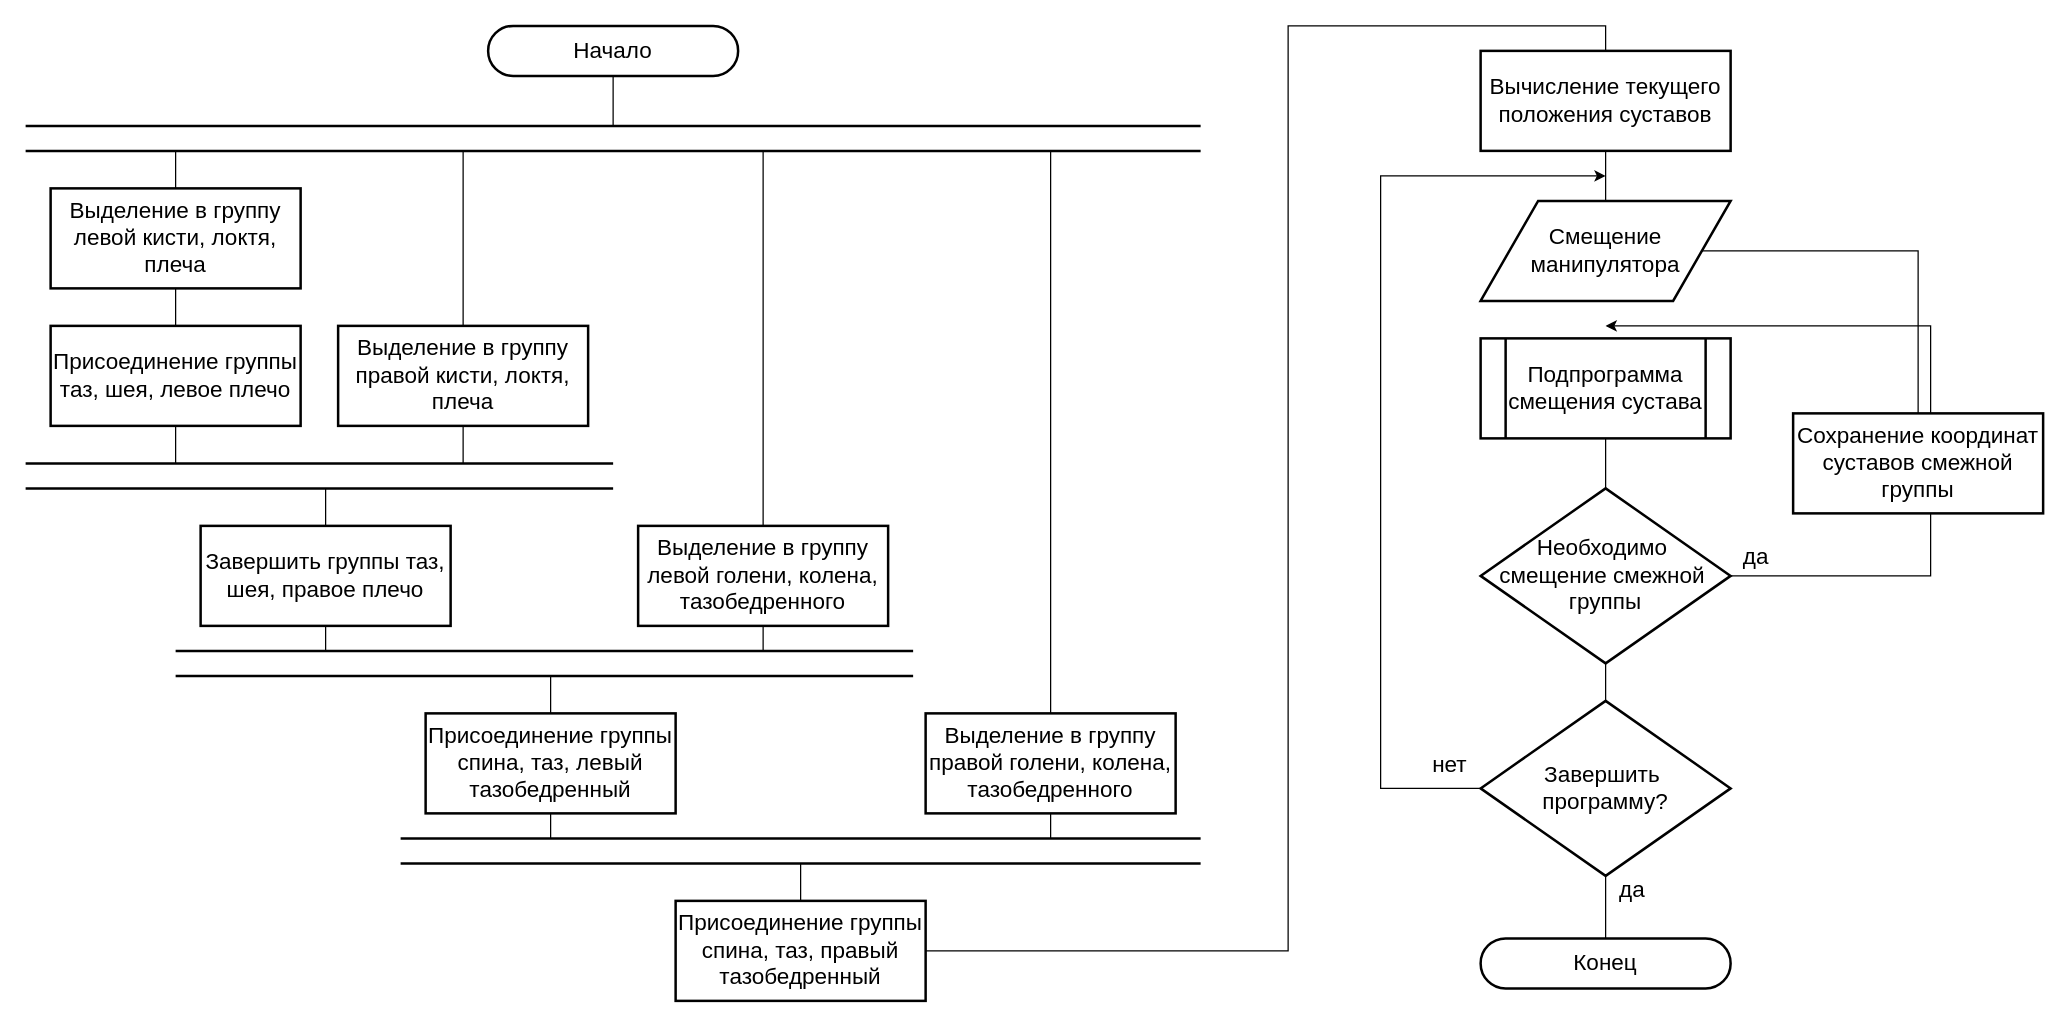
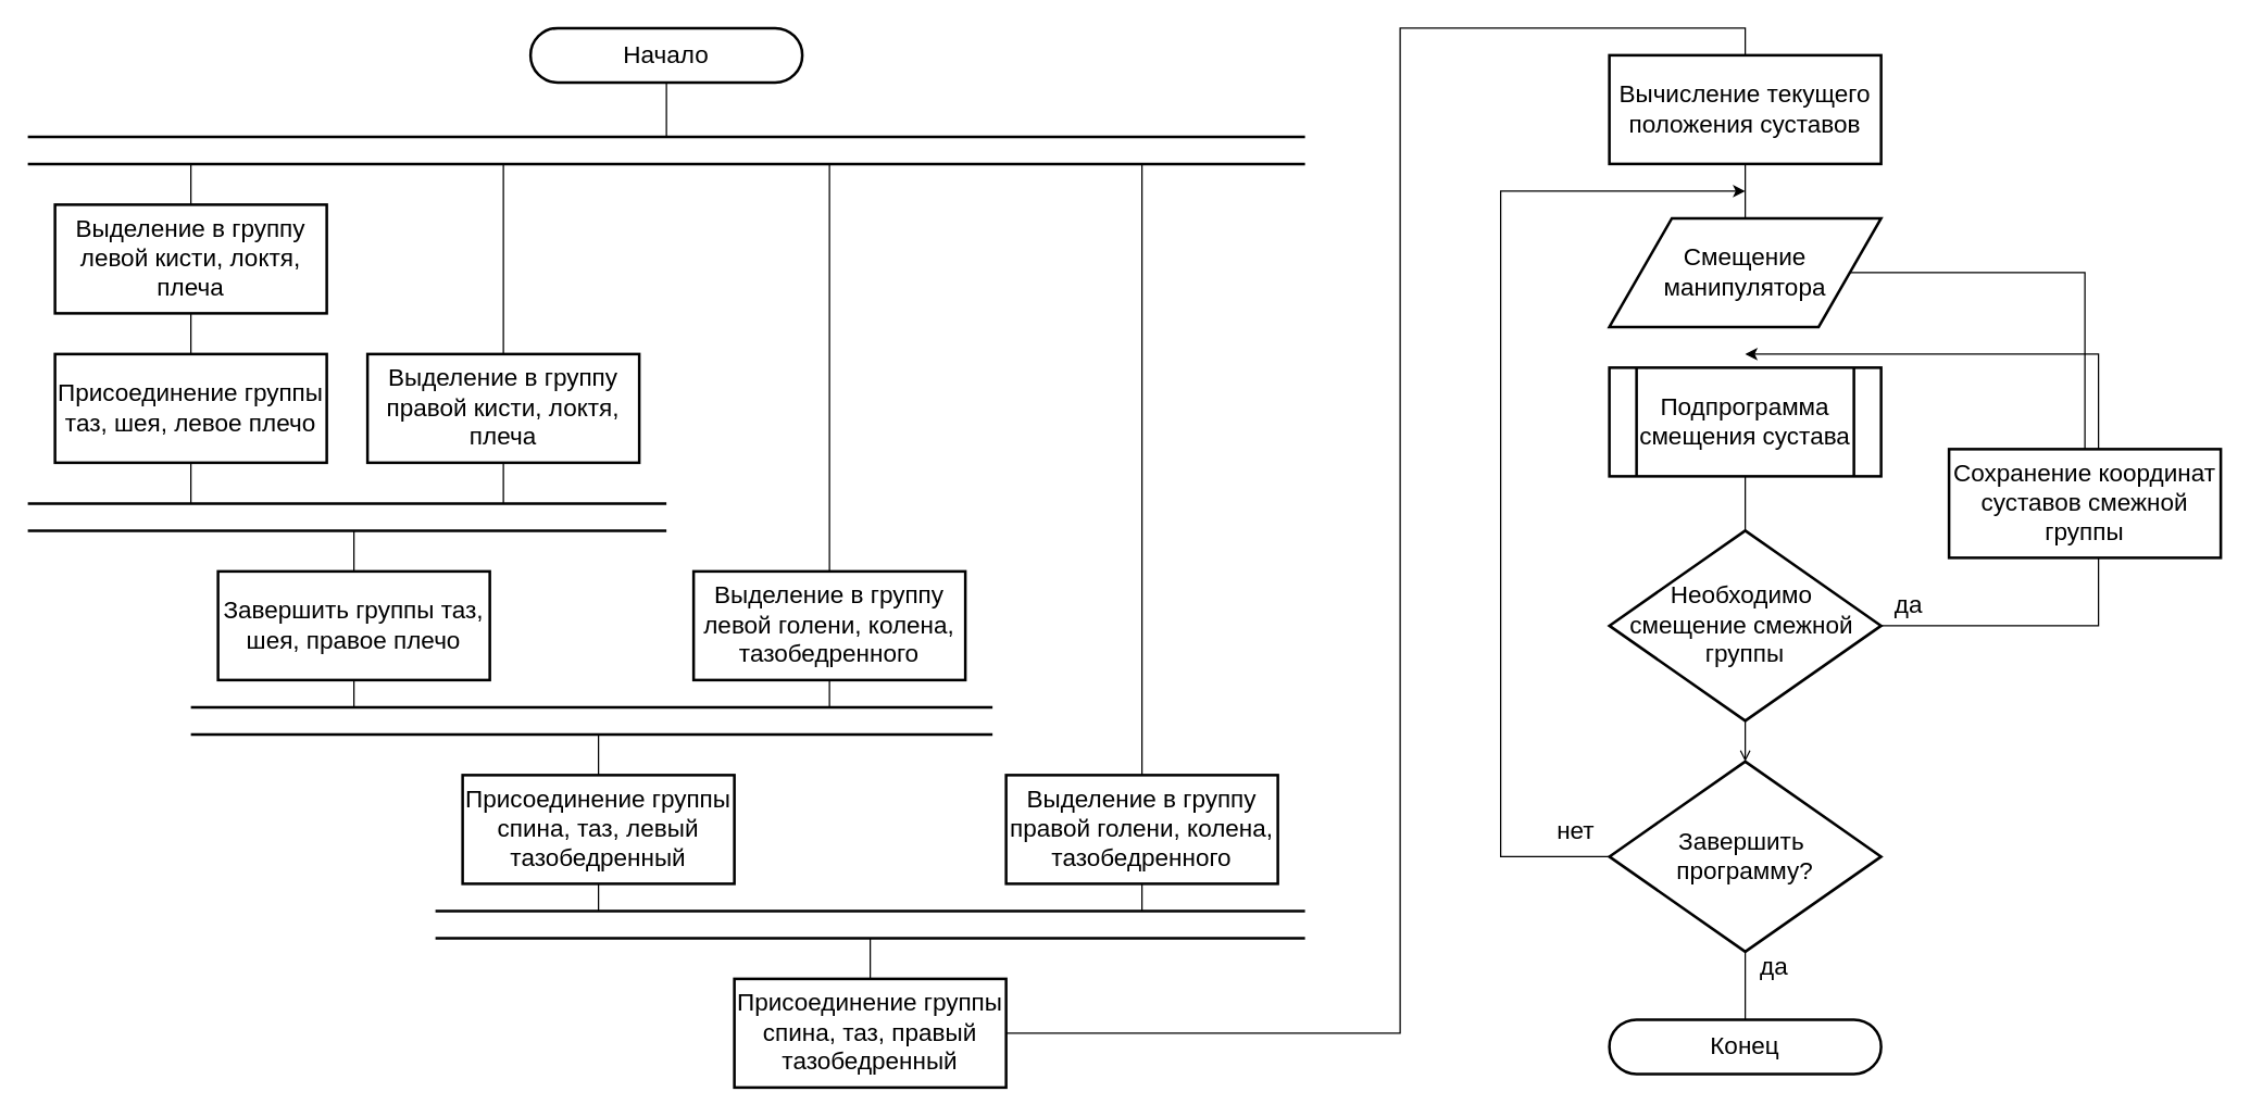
  <mxCell id="0" />
  <mxCell id="1" parent="0" />
  <mxCell id="2" style="edgeStyle=orthogonalEdgeStyle;rounded=0;orthogonalLoop=1;jettySize=auto;html=1;endArrow=none;startFill=0;" parent="1" source="3" edge="1"><mxGeometry relative="1" as="geometry"><mxPoint x="490" y="100" as="targetPoint" /></mxGeometry></mxCell>
  <mxCell id="3" value="&lt;font style=&quot;font-size: 18px;&quot;&gt;Начало&lt;/font&gt;" style="rounded=1;whiteSpace=wrap;html=1;absoluteArcSize=1;arcSize=72;strokeWidth=2;" parent="1" vertex="1"><mxGeometry x="390" y="20" width="200" height="40" as="geometry" /></mxCell>
  <mxCell id="4" style="edgeStyle=orthogonalEdgeStyle;rounded=0;orthogonalLoop=1;jettySize=auto;html=1;entryX=0.5;entryY=0;entryDx=0;entryDy=0;endArrow=none;startFill=0;" edge="1" parent="1" source="5" target="7"><mxGeometry relative="1" as="geometry" /></mxCell>
  <mxCell id="5" value="&lt;font style=&quot;font-size: 18px;&quot;&gt;Вычисление текущего положения суставов&lt;/font&gt;" style="rounded=0;whiteSpace=wrap;html=1;absoluteArcSize=1;arcSize=14;strokeWidth=2;" parent="1" vertex="1"><mxGeometry x="1184" y="40" width="200" height="80" as="geometry" /></mxCell>
  <mxCell id="6" value="" style="edgeStyle=orthogonalEdgeStyle;rounded=0;orthogonalLoop=1;jettySize=auto;html=1;endArrow=none;startFill=0;" parent="1" source="7" target="20" edge="1"><mxGeometry relative="1" as="geometry" /></mxCell>
  <mxCell id="7" value="&lt;span style=&quot;font-size: 18px;&quot;&gt;Смещение манипулятора&lt;/span&gt;" style="shape=parallelogram;html=1;strokeWidth=2;perimeter=parallelogramPerimeter;whiteSpace=wrap;rounded=0;arcSize=12;size=0.23;" parent="1" vertex="1"><mxGeometry x="1184" y="160" width="200" height="80" as="geometry" /></mxCell>
  <mxCell id="8" style="edgeStyle=orthogonalEdgeStyle;rounded=0;orthogonalLoop=1;jettySize=auto;html=1;exitX=0;exitY=0.5;exitDx=0;exitDy=0;exitPerimeter=0;" parent="1" source="12" edge="1"><mxGeometry relative="1" as="geometry"><mxPoint x="1284" y="140" as="targetPoint" /><Array as="points"><mxPoint x="1104" y="630" /><mxPoint x="1104" y="140" /></Array></mxGeometry></mxCell>
  <mxCell id="9" value="&lt;font style=&quot;font-size: 18px;&quot;&gt;нет&lt;/font&gt;" style="edgeLabel;html=1;align=center;verticalAlign=middle;resizable=0;points=[];" parent="8" vertex="1" connectable="0"><mxGeometry x="-0.845" y="2" relative="1" as="geometry"><mxPoint x="32" y="-22" as="offset" /></mxGeometry></mxCell>
  <mxCell id="10" value="" style="edgeStyle=orthogonalEdgeStyle;rounded=0;orthogonalLoop=1;jettySize=auto;html=1;endArrow=none;endFill=0;" parent="1" source="12" target="13" edge="1"><mxGeometry relative="1" as="geometry" /></mxCell>
  <mxCell id="11" value="&lt;font style=&quot;font-size: 18px;&quot;&gt;да&lt;/font&gt;" style="edgeLabel;html=1;align=center;verticalAlign=middle;resizable=0;points=[];" parent="10" vertex="1" connectable="0"><mxGeometry x="-0.097" y="1" relative="1" as="geometry"><mxPoint x="19" y="-13" as="offset" /></mxGeometry></mxCell>
  <mxCell id="12" value="&lt;div&gt;&lt;span style=&quot;font-size: 18px;&quot;&gt;Завершить&amp;nbsp;&lt;/span&gt;&lt;/div&gt;&lt;div&gt;&lt;span style=&quot;font-size: 18px;&quot;&gt;программу?&lt;/span&gt;&lt;/div&gt;" style="strokeWidth=2;html=1;shape=mxgraph.flowchart.decision;whiteSpace=wrap;" parent="1" vertex="1"><mxGeometry x="1184" y="560" width="200" height="140" as="geometry" /></mxCell>
  <mxCell id="13" value="&lt;span style=&quot;font-size: 18px;&quot;&gt;Конец&lt;/span&gt;" style="rounded=1;whiteSpace=wrap;html=1;absoluteArcSize=1;arcSize=72;strokeWidth=2;" parent="1" vertex="1"><mxGeometry x="1184" y="750" width="200" height="40" as="geometry" /></mxCell>
  <mxCell id="14" value="" style="edgeStyle=orthogonalEdgeStyle;rounded=0;orthogonalLoop=1;jettySize=auto;html=1;endArrow=none;startFill=0;" parent="1" source="15" target="18" edge="1"><mxGeometry relative="1" as="geometry" /></mxCell>
  <mxCell id="15" value="&lt;font style=&quot;font-size: 18px;&quot;&gt;Подпрограмма смещения сустава&lt;/font&gt;" style="shape=process;whiteSpace=wrap;html=1;backgroundOutline=1;strokeWidth=2;" parent="1" vertex="1"><mxGeometry x="1184" y="270" width="200" height="80" as="geometry" /></mxCell>
  <mxCell id="16" style="edgeStyle=orthogonalEdgeStyle;rounded=0;orthogonalLoop=1;jettySize=auto;html=1;" parent="1" source="18" edge="1"><mxGeometry relative="1" as="geometry"><mxPoint x="1284" y="260" as="targetPoint" /><Array as="points"><mxPoint x="1544" y="460" /><mxPoint x="1544" y="260" /></Array></mxGeometry></mxCell>
- <mxCell id="17" value="" style="edgeStyle=orthogonalEdgeStyle;rounded=0;orthogonalLoop=1;jettySize=auto;html=1;endArrow=none;startFill=0;" parent="1" source="18" target="12" edge="1"><mxGeometry relative="1" as="geometry" /></mxCell>
+ <mxCell id="17" value="" style="edgeStyle=orthogonalEdgeStyle;rounded=0;orthogonalLoop=1;jettySize=auto;html=1;endArrow=open;startFill=0;" parent="1" source="18" target="12" edge="1"><mxGeometry relative="1" as="geometry" /></mxCell>
  <mxCell id="18" value="&lt;div&gt;&lt;span style=&quot;font-size: 18px;&quot;&gt;Необходимо&amp;nbsp;&lt;/span&gt;&lt;/div&gt;&lt;div&gt;&lt;span style=&quot;font-size: 18px;&quot;&gt;смещение смежной&amp;nbsp;&lt;/span&gt;&lt;/div&gt;&lt;div&gt;&lt;span style=&quot;font-size: 18px;&quot;&gt;группы&lt;/span&gt;&lt;/div&gt;" style="strokeWidth=2;html=1;shape=mxgraph.flowchart.decision;whiteSpace=wrap;" parent="1" vertex="1"><mxGeometry x="1184" y="390" width="200" height="140" as="geometry" /></mxCell>
  <mxCell id="19" value="&lt;font style=&quot;font-size: 18px;&quot;&gt;да&lt;/font&gt;" style="text;html=1;align=center;verticalAlign=middle;resizable=0;points=[];autosize=1;strokeColor=none;fillColor=none;" parent="1" vertex="1"><mxGeometry x="1384" y="425" width="40" height="40" as="geometry" /></mxCell>
  <mxCell id="20" value="&lt;font style=&quot;font-size: 18px;&quot;&gt;Сохранение координат суставов смежной группы&lt;/font&gt;" style="rounded=0;whiteSpace=wrap;html=1;absoluteArcSize=1;arcSize=14;strokeWidth=2;" parent="1" vertex="1"><mxGeometry x="1434" y="330" width="200" height="80" as="geometry" /></mxCell>
  <mxCell id="21" value="" style="endArrow=none;html=1;rounded=0;strokeWidth=2;" parent="1" edge="1"><mxGeometry width="50" height="50" relative="1" as="geometry"><mxPoint x="20" y="100" as="sourcePoint" /><mxPoint x="960" y="100" as="targetPoint" /></mxGeometry></mxCell>
  <mxCell id="22" value="" style="endArrow=none;html=1;rounded=0;strokeWidth=2;" parent="1" edge="1"><mxGeometry width="50" height="50" relative="1" as="geometry"><mxPoint x="20" y="120" as="sourcePoint" /><mxPoint x="960" y="120" as="targetPoint" /></mxGeometry></mxCell>
  <mxCell id="23" style="edgeStyle=orthogonalEdgeStyle;rounded=0;orthogonalLoop=1;jettySize=auto;html=1;endArrow=none;startFill=0;" parent="1" source="25" edge="1"><mxGeometry relative="1" as="geometry"><mxPoint x="140" y="120" as="targetPoint" /></mxGeometry></mxCell>
  <mxCell id="24" style="edgeStyle=orthogonalEdgeStyle;rounded=0;orthogonalLoop=1;jettySize=auto;html=1;entryX=0.5;entryY=0;entryDx=0;entryDy=0;endArrow=none;startFill=0;" parent="1" source="25" target="36" edge="1"><mxGeometry relative="1" as="geometry" /></mxCell>
  <mxCell id="25" value="&lt;font style=&quot;font-size: 18px;&quot;&gt;Выделение в группу левой кисти, локтя, плеча&lt;/font&gt;" style="rounded=0;whiteSpace=wrap;html=1;absoluteArcSize=1;arcSize=14;strokeWidth=2;" parent="1" vertex="1"><mxGeometry x="40" y="150" width="200" height="80" as="geometry" /></mxCell>
  <mxCell id="26" style="edgeStyle=orthogonalEdgeStyle;rounded=0;orthogonalLoop=1;jettySize=auto;html=1;endArrow=none;startFill=0;" parent="1" source="28" edge="1"><mxGeometry relative="1" as="geometry"><mxPoint x="370" y="120" as="targetPoint" /></mxGeometry></mxCell>
  <mxCell id="27" style="edgeStyle=orthogonalEdgeStyle;rounded=0;orthogonalLoop=1;jettySize=auto;html=1;endArrow=none;startFill=0;" edge="1" parent="1" source="28"><mxGeometry relative="1" as="geometry"><mxPoint x="370" y="370" as="targetPoint" /></mxGeometry></mxCell>
  <mxCell id="28" value="&lt;font style=&quot;font-size: 18px;&quot;&gt;Выделение в группу правой кисти, локтя, плеча&lt;/font&gt;" style="rounded=0;whiteSpace=wrap;html=1;absoluteArcSize=1;arcSize=14;strokeWidth=2;" parent="1" vertex="1"><mxGeometry x="270" y="260" width="200" height="80" as="geometry" /></mxCell>
  <mxCell id="29" style="edgeStyle=orthogonalEdgeStyle;rounded=0;orthogonalLoop=1;jettySize=auto;html=1;endArrow=none;startFill=0;" parent="1" source="31" edge="1"><mxGeometry relative="1" as="geometry"><mxPoint x="610" y="120" as="targetPoint" /></mxGeometry></mxCell>
  <mxCell id="30" style="edgeStyle=orthogonalEdgeStyle;rounded=0;orthogonalLoop=1;jettySize=auto;html=1;endArrow=none;startFill=0;" edge="1" parent="1" source="31"><mxGeometry relative="1" as="geometry"><mxPoint x="610" y="520" as="targetPoint" /></mxGeometry></mxCell>
  <mxCell id="31" value="&lt;font style=&quot;font-size: 18px;&quot;&gt;Выделение в группу левой голени, колена, тазобедренного&lt;/font&gt;" style="rounded=0;whiteSpace=wrap;html=1;absoluteArcSize=1;arcSize=14;strokeWidth=2;" parent="1" vertex="1"><mxGeometry x="510" y="420" width="200" height="80" as="geometry" /></mxCell>
  <mxCell id="32" style="edgeStyle=orthogonalEdgeStyle;rounded=0;orthogonalLoop=1;jettySize=auto;html=1;endArrow=none;startFill=0;" parent="1" source="34" edge="1"><mxGeometry relative="1" as="geometry"><mxPoint x="840" y="120" as="targetPoint" /></mxGeometry></mxCell>
  <mxCell id="33" style="edgeStyle=orthogonalEdgeStyle;rounded=0;orthogonalLoop=1;jettySize=auto;html=1;endArrow=none;startFill=0;" edge="1" parent="1" source="34"><mxGeometry relative="1" as="geometry"><mxPoint x="840" y="670" as="targetPoint" /></mxGeometry></mxCell>
  <mxCell id="34" value="&lt;font style=&quot;font-size: 18px;&quot;&gt;Выделение в группу правой голени, колена, тазобедренного&lt;/font&gt;" style="rounded=0;whiteSpace=wrap;html=1;absoluteArcSize=1;arcSize=14;strokeWidth=2;" parent="1" vertex="1"><mxGeometry x="740" y="570" width="200" height="80" as="geometry" /></mxCell>
  <mxCell id="35" style="edgeStyle=orthogonalEdgeStyle;rounded=0;orthogonalLoop=1;jettySize=auto;html=1;endArrow=none;startFill=0;" parent="1" source="36" edge="1"><mxGeometry relative="1" as="geometry"><mxPoint x="140" y="370" as="targetPoint" /></mxGeometry></mxCell>
  <mxCell id="36" value="&lt;font style=&quot;font-size: 18px;&quot;&gt;Присоединение группы таз, шея, левое плечо&lt;/font&gt;" style="rounded=0;whiteSpace=wrap;html=1;absoluteArcSize=1;arcSize=14;strokeWidth=2;" parent="1" vertex="1"><mxGeometry x="40" y="260" width="200" height="80" as="geometry" /></mxCell>
  <mxCell id="37" style="edgeStyle=orthogonalEdgeStyle;rounded=0;orthogonalLoop=1;jettySize=auto;html=1;endArrow=none;startFill=0;" edge="1" parent="1" source="39"><mxGeometry relative="1" as="geometry"><mxPoint x="260" y="390" as="targetPoint" /></mxGeometry></mxCell>
  <mxCell id="38" style="edgeStyle=orthogonalEdgeStyle;rounded=0;orthogonalLoop=1;jettySize=auto;html=1;endArrow=none;startFill=0;" edge="1" parent="1" source="39"><mxGeometry relative="1" as="geometry"><mxPoint x="260" y="520" as="targetPoint" /></mxGeometry></mxCell>
  <mxCell id="39" value="&lt;font style=&quot;font-size: 18px;&quot;&gt;Завершить группы таз, шея, правое плечо&lt;/font&gt;" style="rounded=0;whiteSpace=wrap;html=1;absoluteArcSize=1;arcSize=14;strokeWidth=2;" parent="1" vertex="1"><mxGeometry x="160" y="420" width="200" height="80" as="geometry" /></mxCell>
  <mxCell id="40" style="edgeStyle=orthogonalEdgeStyle;rounded=0;orthogonalLoop=1;jettySize=auto;html=1;endArrow=none;startFill=0;" edge="1" parent="1" source="42"><mxGeometry relative="1" as="geometry"><mxPoint x="440" y="540" as="targetPoint" /></mxGeometry></mxCell>
  <mxCell id="41" style="edgeStyle=orthogonalEdgeStyle;rounded=0;orthogonalLoop=1;jettySize=auto;html=1;endArrow=none;startFill=0;" edge="1" parent="1" source="42"><mxGeometry relative="1" as="geometry"><mxPoint x="440" y="670" as="targetPoint" /></mxGeometry></mxCell>
  <mxCell id="42" value="&lt;font style=&quot;font-size: 18px;&quot;&gt;Присоединение группы спина, таз, левый тазобедренный&lt;/font&gt;" style="rounded=0;whiteSpace=wrap;html=1;absoluteArcSize=1;arcSize=14;strokeWidth=2;" parent="1" vertex="1"><mxGeometry x="340" y="570" width="200" height="80" as="geometry" /></mxCell>
  <mxCell id="43" style="edgeStyle=orthogonalEdgeStyle;rounded=0;orthogonalLoop=1;jettySize=auto;html=1;endArrow=none;startFill=0;" edge="1" parent="1" source="45"><mxGeometry relative="1" as="geometry"><mxPoint x="640" y="690" as="targetPoint" /></mxGeometry></mxCell>
  <mxCell id="44" style="edgeStyle=orthogonalEdgeStyle;rounded=0;orthogonalLoop=1;jettySize=auto;html=1;entryX=0.5;entryY=0;entryDx=0;entryDy=0;endArrow=none;startFill=0;" edge="1" parent="1" source="45" target="5"><mxGeometry relative="1" as="geometry"><Array as="points"><mxPoint x="1030" y="760" /><mxPoint x="1030" y="20" /><mxPoint x="1284" y="20" /></Array></mxGeometry></mxCell>
  <mxCell id="45" value="&lt;font style=&quot;font-size: 18px;&quot;&gt;Присоединение группы спина, таз, правый тазобедренный&lt;/font&gt;" style="rounded=0;whiteSpace=wrap;html=1;absoluteArcSize=1;arcSize=14;strokeWidth=2;" parent="1" vertex="1"><mxGeometry x="540" y="720" width="200" height="80" as="geometry" /></mxCell>
  <mxCell id="46" value="" style="endArrow=none;html=1;rounded=0;strokeWidth=2;" parent="1" edge="1"><mxGeometry width="50" height="50" relative="1" as="geometry"><mxPoint x="20" y="370" as="sourcePoint" /><mxPoint x="490" y="370" as="targetPoint" /></mxGeometry></mxCell>
  <mxCell id="47" value="" style="endArrow=none;html=1;rounded=0;strokeWidth=2;" parent="1" edge="1"><mxGeometry width="50" height="50" relative="1" as="geometry"><mxPoint x="20" y="390" as="sourcePoint" /><mxPoint x="490" y="390" as="targetPoint" /></mxGeometry></mxCell>
  <mxCell id="48" value="" style="endArrow=none;html=1;rounded=0;strokeWidth=2;" edge="1" parent="1"><mxGeometry width="50" height="50" relative="1" as="geometry"><mxPoint x="140" y="520" as="sourcePoint" /><mxPoint x="730" y="520" as="targetPoint" /></mxGeometry></mxCell>
  <mxCell id="49" value="" style="endArrow=none;html=1;rounded=0;strokeWidth=2;" edge="1" parent="1"><mxGeometry width="50" height="50" relative="1" as="geometry"><mxPoint x="140" y="540" as="sourcePoint" /><mxPoint x="730" y="540" as="targetPoint" /></mxGeometry></mxCell>
  <mxCell id="50" value="" style="endArrow=none;html=1;rounded=0;strokeWidth=2;" edge="1" parent="1"><mxGeometry width="50" height="50" relative="1" as="geometry"><mxPoint x="320" y="670" as="sourcePoint" /><mxPoint x="960" y="670" as="targetPoint" /></mxGeometry></mxCell>
  <mxCell id="51" value="" style="endArrow=none;html=1;rounded=0;strokeWidth=2;" edge="1" parent="1"><mxGeometry width="50" height="50" relative="1" as="geometry"><mxPoint x="320" y="690" as="sourcePoint" /><mxPoint x="960" y="690" as="targetPoint" /></mxGeometry></mxCell>
